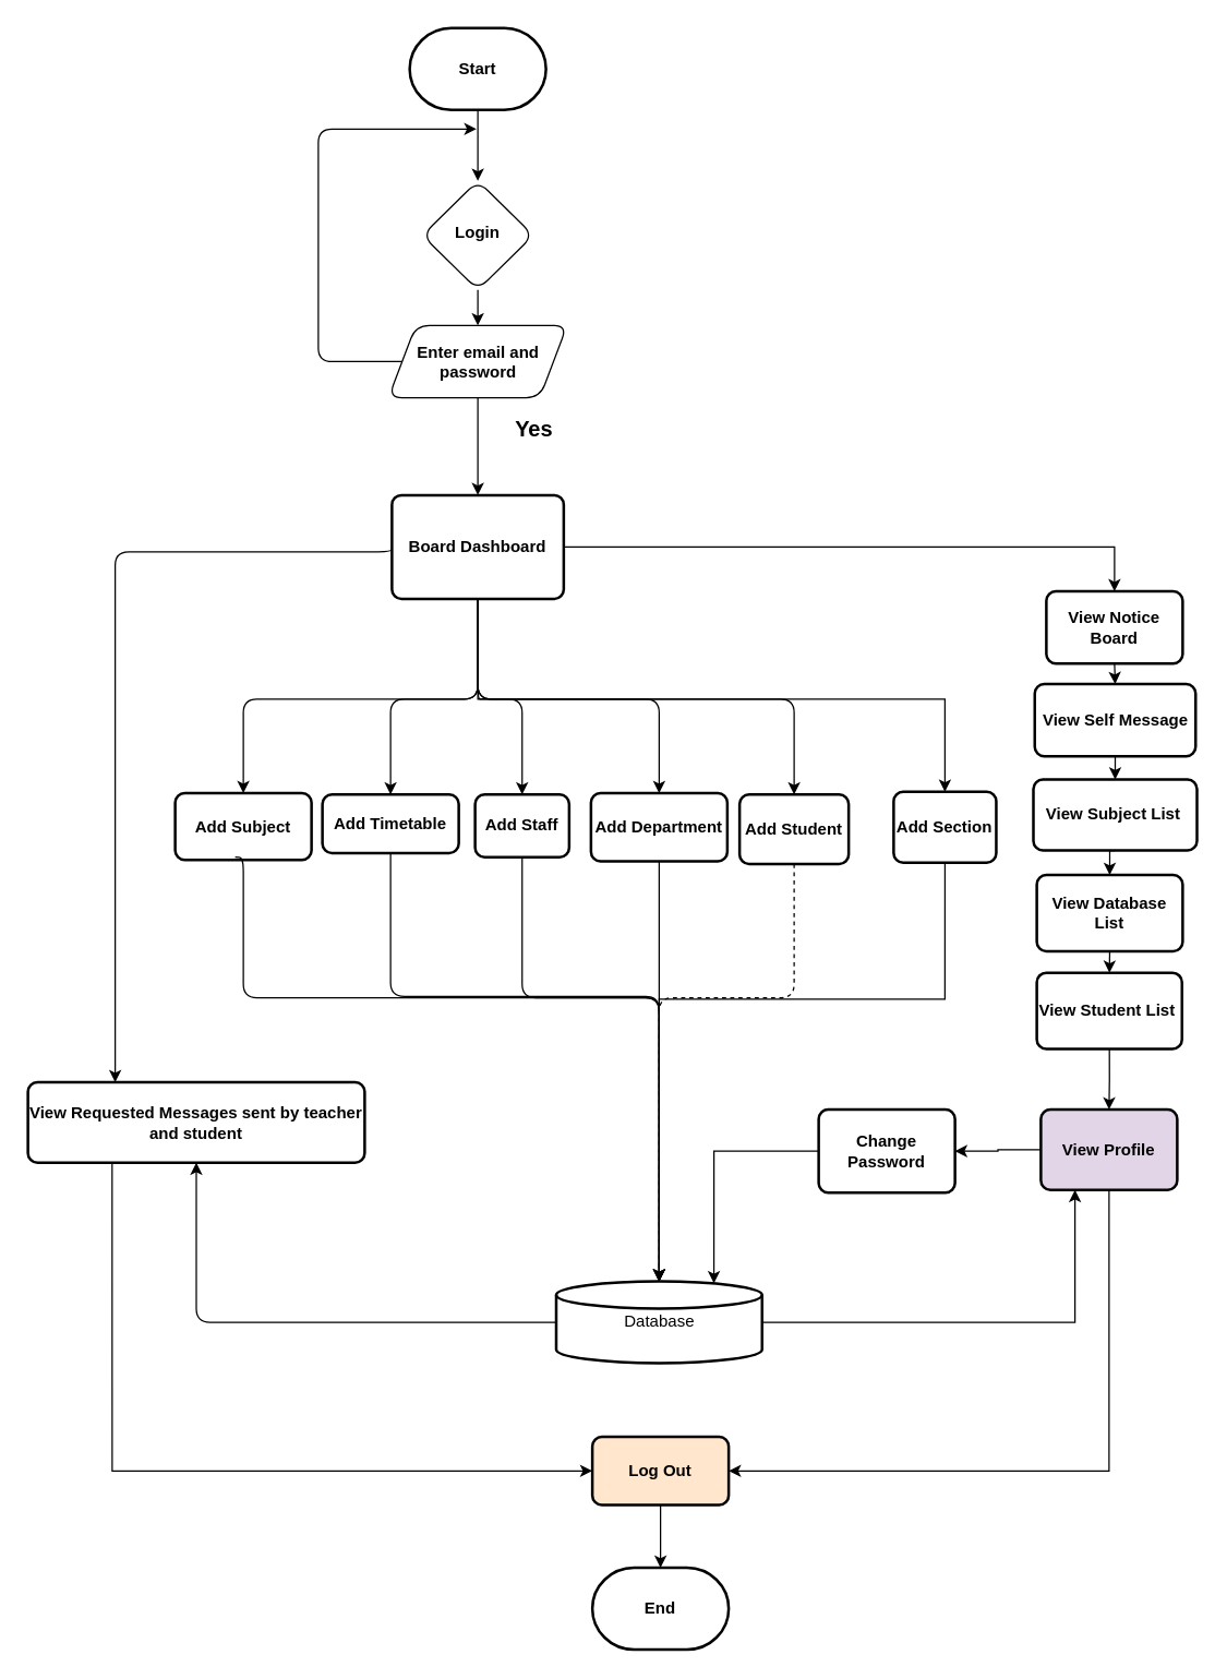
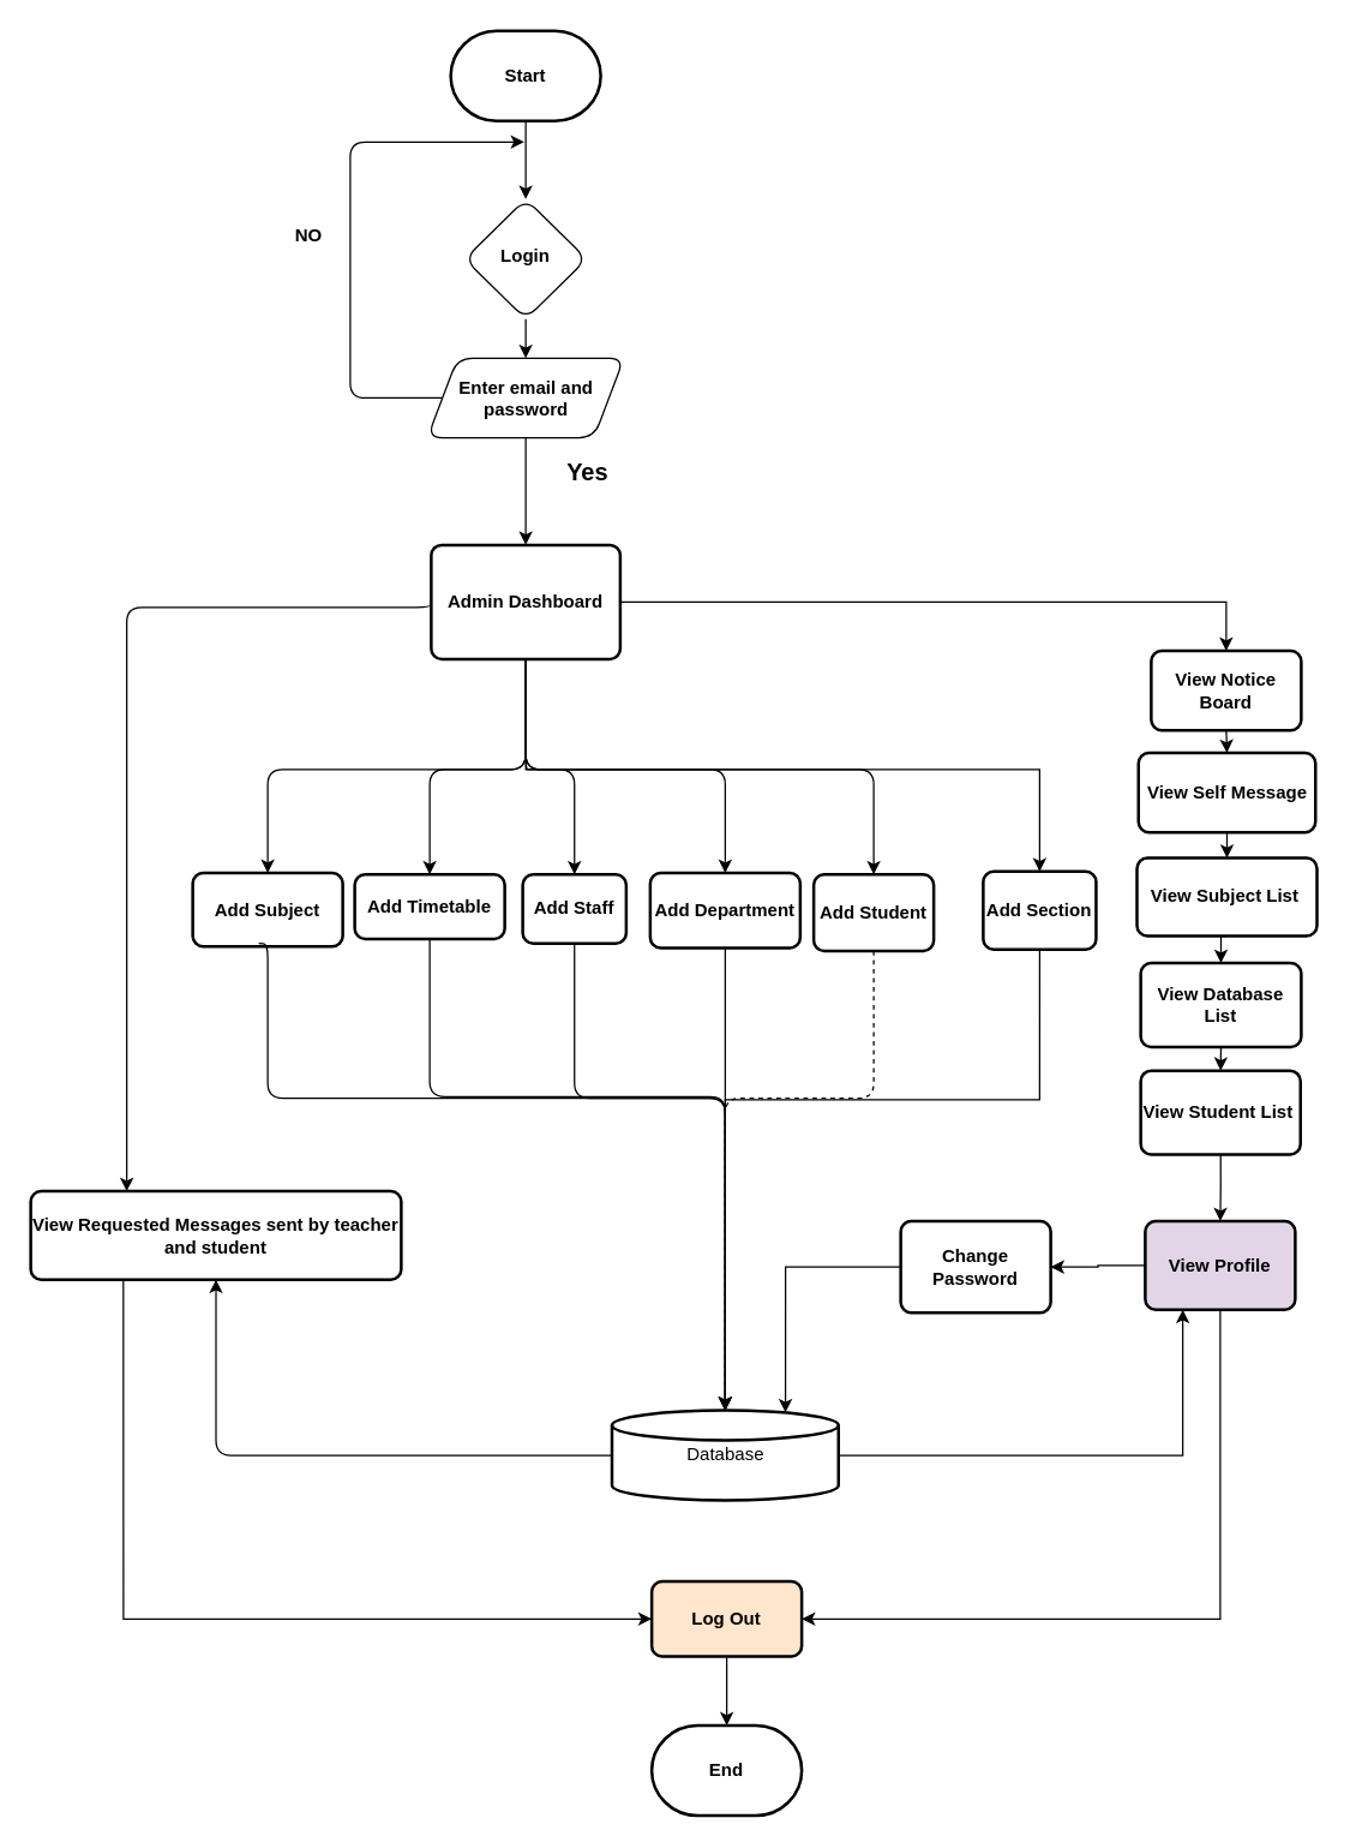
  <mxCell id="0" />
  <mxCell id="1" parent="0" />
  <mxCell id="2" value="&lt;b&gt;Start&lt;/b&gt;" style="strokeWidth=2;html=1;shape=mxgraph.flowchart.terminator;whiteSpace=wrap;labelBackgroundColor=none;rounded=1;" vertex="1" parent="1"><mxGeometry x="300" y="20" width="100" height="60" as="geometry" /></mxCell>
  <mxCell id="3" style="edgeStyle=elbowEdgeStyle;rounded=1;orthogonalLoop=1;jettySize=auto;html=1;exitX=0;exitY=0.5;exitDx=0;exitDy=0;labelBackgroundColor=none;fontColor=default;" edge="1" parent="1" source="9"><mxGeometry relative="1" as="geometry"><mxPoint x="349" y="94" as="targetPoint" /><Array as="points"><mxPoint x="233" y="165" /></Array><mxPoint x="293" y="221" as="sourcePoint" /></mxGeometry></mxCell>
  <mxCell id="4" style="edgeStyle=orthogonalEdgeStyle;rounded=1;orthogonalLoop=1;jettySize=auto;html=1;exitX=0.5;exitY=1;exitDx=0;exitDy=0;entryX=0.5;entryY=0;entryDx=0;entryDy=0;labelBackgroundColor=none;fontColor=default;" edge="1" parent="1" source="5" target="9"><mxGeometry relative="1" as="geometry" /></mxCell>
  <mxCell id="5" value="&lt;b&gt;Login&lt;/b&gt;" style="rhombus;whiteSpace=wrap;html=1;shadow=0;fontFamily=Helvetica;fontSize=12;align=center;strokeWidth=1;spacing=6;spacingTop=-4;labelBackgroundColor=none;rounded=1;" vertex="1" parent="1"><mxGeometry x="309.25" y="132" width="81.5" height="80" as="geometry" /></mxCell>
+ <mxCell id="6" value="&lt;b&gt;NO&lt;/b&gt;" style="text;html=1;align=center;verticalAlign=middle;resizable=0;points=[];autosize=1;strokeColor=none;fillColor=none;labelBackgroundColor=none;rounded=1;" vertex="1" parent="1"><mxGeometry x="185" y="142" width="40" height="30" as="geometry" /></mxCell>
  <mxCell id="7" value="&lt;b&gt;Yes&lt;/b&gt;" style="text;html=1;align=center;verticalAlign=middle;resizable=0;points=[];autosize=1;strokeColor=none;fillColor=none;fontSize=16;labelBackgroundColor=none;rounded=1;" vertex="1" parent="1"><mxGeometry x="365.5" y="299" width="50" height="30" as="geometry" /></mxCell>
  <mxCell id="8" style="edgeStyle=orthogonalEdgeStyle;rounded=0;orthogonalLoop=1;jettySize=auto;html=1;exitX=0.5;exitY=1;exitDx=0;exitDy=0;entryX=0.5;entryY=0;entryDx=0;entryDy=0;" edge="1" parent="1" source="9" target="34"><mxGeometry relative="1" as="geometry" /></mxCell>
  <mxCell id="9" value="&lt;b&gt;Enter email and password&lt;/b&gt;" style="shape=parallelogram;perimeter=parallelogramPerimeter;whiteSpace=wrap;html=1;fixedSize=1;labelBackgroundColor=none;rounded=1;" vertex="1" parent="1"><mxGeometry x="284.5" y="238" width="131" height="53" as="geometry" /></mxCell>
  <mxCell id="10" value="" style="endArrow=classic;html=1;rounded=1;exitX=0.5;exitY=1;exitDx=0;exitDy=0;exitPerimeter=0;entryX=0.5;entryY=0;entryDx=0;entryDy=0;labelBackgroundColor=none;fontColor=default;" edge="1" parent="1" source="2" target="5"><mxGeometry width="50" height="50" relative="1" as="geometry"><mxPoint x="473" y="144" as="sourcePoint" /><mxPoint x="523" y="94" as="targetPoint" /></mxGeometry></mxCell>
  <mxCell id="11" style="edgeStyle=orthogonalEdgeStyle;rounded=1;orthogonalLoop=1;jettySize=auto;html=1;exitX=0.5;exitY=1;exitDx=0;exitDy=0;labelBackgroundColor=none;fontColor=default;" edge="1" parent="1" source="34" target="14"><mxGeometry relative="1" as="geometry"><Array as="points"><mxPoint x="350" y="512" /><mxPoint x="178" y="512" /></Array></mxGeometry></mxCell>
  <mxCell id="12" style="edgeStyle=orthogonalEdgeStyle;rounded=0;orthogonalLoop=1;jettySize=auto;html=1;exitX=0.25;exitY=1;exitDx=0;exitDy=0;entryX=0;entryY=0.5;entryDx=0;entryDy=0;" edge="1" parent="1" source="13" target="51"><mxGeometry relative="1" as="geometry" /></mxCell>
  <mxCell id="13" value="&lt;div&gt;&lt;b&gt;View Requested Messages sent by teacher and student&lt;/b&gt;&lt;/div&gt;" style="rounded=1;whiteSpace=wrap;html=1;absoluteArcSize=1;arcSize=14;strokeWidth=2;labelBackgroundColor=none;" vertex="1" parent="1"><mxGeometry x="20" y="793" width="247" height="59" as="geometry" /></mxCell>
  <mxCell id="14" value="&lt;b&gt;Add Subject&lt;/b&gt;" style="rounded=1;whiteSpace=wrap;html=1;absoluteArcSize=1;arcSize=14;strokeWidth=2;labelBackgroundColor=none;" vertex="1" parent="1"><mxGeometry x="128" y="581" width="100" height="49" as="geometry" /></mxCell>
  <mxCell id="15" style="edgeStyle=orthogonalEdgeStyle;rounded=1;orthogonalLoop=1;jettySize=auto;html=1;exitX=0;exitY=0.5;exitDx=0;exitDy=0;exitPerimeter=0;entryX=0.5;entryY=1;entryDx=0;entryDy=0;labelBackgroundColor=none;fontColor=default;" edge="1" parent="1" source="17" target="13"><mxGeometry relative="1" as="geometry" /></mxCell>
  <mxCell id="16" style="edgeStyle=orthogonalEdgeStyle;rounded=0;orthogonalLoop=1;jettySize=auto;html=1;exitX=1;exitY=0.5;exitDx=0;exitDy=0;exitPerimeter=0;entryX=0.25;entryY=1;entryDx=0;entryDy=0;" edge="1" parent="1" source="17" target="39"><mxGeometry relative="1" as="geometry" /></mxCell>
  <mxCell id="17" value="Database" style="strokeWidth=2;html=1;shape=mxgraph.flowchart.database;whiteSpace=wrap;labelBackgroundColor=none;rounded=1;" vertex="1" parent="1"><mxGeometry x="407.5" y="939" width="151" height="60" as="geometry" /></mxCell>
  <mxCell id="18" value="&lt;b&gt;Add Department&lt;/b&gt;" style="rounded=1;whiteSpace=wrap;html=1;absoluteArcSize=1;arcSize=14;strokeWidth=2;labelBackgroundColor=none;" vertex="1" parent="1"><mxGeometry x="433" y="581" width="100" height="50" as="geometry" /></mxCell>
  <mxCell id="19" value="&lt;b&gt;Add Timetable&lt;/b&gt;" style="rounded=1;whiteSpace=wrap;html=1;absoluteArcSize=1;arcSize=14;strokeWidth=2;labelBackgroundColor=none;" vertex="1" parent="1"><mxGeometry x="236" y="582" width="100" height="43" as="geometry" /></mxCell>
  <mxCell id="20" value="&lt;b&gt;Add Student&lt;/b&gt;" style="rounded=1;whiteSpace=wrap;html=1;absoluteArcSize=1;arcSize=14;strokeWidth=2;labelBackgroundColor=none;" vertex="1" parent="1"><mxGeometry x="542" y="582" width="80" height="51" as="geometry" /></mxCell>
  <mxCell id="21" value="&lt;b&gt;Add Staff&lt;/b&gt;" style="rounded=1;whiteSpace=wrap;html=1;absoluteArcSize=1;arcSize=14;strokeWidth=2;labelBackgroundColor=none;" vertex="1" parent="1"><mxGeometry x="348" y="582" width="69" height="46" as="geometry" /></mxCell>
  <mxCell id="22" value="" style="endArrow=classic;html=1;rounded=1;entryX=0.5;entryY=0;entryDx=0;entryDy=0;exitX=0.5;exitY=1;exitDx=0;exitDy=0;edgeStyle=orthogonalEdgeStyle;labelBackgroundColor=none;fontColor=default;" edge="1" parent="1" source="34" target="20"><mxGeometry width="50" height="50" relative="1" as="geometry"><mxPoint x="578" y="528" as="sourcePoint" /><mxPoint x="628" y="478" as="targetPoint" /><Array as="points"><mxPoint x="353" y="512" /><mxPoint x="620" y="512" /></Array></mxGeometry></mxCell>
  <mxCell id="23" value="" style="endArrow=classic;html=1;rounded=1;entryX=0.5;entryY=0;entryDx=0;entryDy=0;exitX=0.5;exitY=1;exitDx=0;exitDy=0;edgeStyle=orthogonalEdgeStyle;labelBackgroundColor=none;fontColor=default;" edge="1" parent="1" source="34" target="19"><mxGeometry width="50" height="50" relative="1" as="geometry"><mxPoint x="190" y="495" as="sourcePoint" /><mxPoint x="240" y="445" as="targetPoint" /><Array as="points"><mxPoint x="350" y="512" /><mxPoint x="286" y="512" /></Array></mxGeometry></mxCell>
  <mxCell id="24" value="" style="endArrow=classic;html=1;rounded=1;entryX=0.5;entryY=0;entryDx=0;entryDy=0;exitX=0.5;exitY=1;exitDx=0;exitDy=0;edgeStyle=orthogonalEdgeStyle;labelBackgroundColor=none;fontColor=default;" edge="1" parent="1" source="34" target="21"><mxGeometry width="50" height="50" relative="1" as="geometry"><mxPoint x="159" y="523" as="sourcePoint" /><mxPoint x="209" y="473" as="targetPoint" /><Array as="points"><mxPoint x="350" y="512" /><mxPoint x="383" y="512" /></Array></mxGeometry></mxCell>
  <mxCell id="25" value="" style="endArrow=classic;html=1;rounded=1;entryX=0.5;entryY=0;entryDx=0;entryDy=0;exitX=0.5;exitY=1;exitDx=0;exitDy=0;edgeStyle=orthogonalEdgeStyle;labelBackgroundColor=none;fontColor=default;" edge="1" parent="1" source="34" target="18"><mxGeometry width="50" height="50" relative="1" as="geometry"><mxPoint x="106" y="496" as="sourcePoint" /><mxPoint x="156" y="446" as="targetPoint" /><Array as="points"><mxPoint x="350" y="512" /><mxPoint x="483" y="512" /></Array></mxGeometry></mxCell>
  <mxCell id="26" value="" style="endArrow=classic;html=1;rounded=1;exitX=0.44;exitY=0.959;exitDx=0;exitDy=0;exitPerimeter=0;entryX=0.5;entryY=0;entryDx=0;entryDy=0;entryPerimeter=0;edgeStyle=orthogonalEdgeStyle;labelBackgroundColor=none;fontColor=default;" edge="1" parent="1" source="14" target="17"><mxGeometry width="50" height="50" relative="1" as="geometry"><mxPoint x="159" y="734" as="sourcePoint" /><mxPoint x="209" y="684" as="targetPoint" /><Array as="points"><mxPoint x="178" y="628" /><mxPoint x="178" y="731" /><mxPoint x="483" y="731" /></Array></mxGeometry></mxCell>
  <mxCell id="27" style="rounded=1;orthogonalLoop=1;jettySize=auto;html=1;exitX=0.5;exitY=1;exitDx=0;exitDy=0;entryX=0.5;entryY=0;entryDx=0;entryDy=0;entryPerimeter=0;labelBackgroundColor=none;fontColor=default;" edge="1" parent="1" source="18" target="17"><mxGeometry relative="1" as="geometry" /></mxCell>
  <mxCell id="28" style="edgeStyle=orthogonalEdgeStyle;rounded=1;orthogonalLoop=1;jettySize=auto;html=1;exitX=0.5;exitY=1;exitDx=0;exitDy=0;entryX=0.5;entryY=0;entryDx=0;entryDy=0;entryPerimeter=0;labelBackgroundColor=none;fontColor=default;" edge="1" parent="1" source="19" target="17"><mxGeometry relative="1" as="geometry"><Array as="points"><mxPoint x="286" y="730" /><mxPoint x="483" y="730" /></Array></mxGeometry></mxCell>
  <mxCell id="29" style="edgeStyle=orthogonalEdgeStyle;rounded=1;orthogonalLoop=1;jettySize=auto;html=1;exitX=0.5;exitY=1;exitDx=0;exitDy=0;entryX=0.5;entryY=0;entryDx=0;entryDy=0;entryPerimeter=0;labelBackgroundColor=none;fontColor=default;" edge="1" parent="1" source="21" target="17"><mxGeometry relative="1" as="geometry"><Array as="points"><mxPoint x="383" y="731" /><mxPoint x="483" y="731" /></Array></mxGeometry></mxCell>
  <mxCell id="30" style="edgeStyle=orthogonalEdgeStyle;rounded=1;orthogonalLoop=1;jettySize=auto;html=1;exitX=0.5;exitY=1;exitDx=0;exitDy=0;entryX=0.5;entryY=0;entryDx=0;entryDy=0;entryPerimeter=0;labelBackgroundColor=none;fontColor=default;dashed=1;" edge="1" parent="1" source="20" target="17"><mxGeometry relative="1" as="geometry"><Array as="points"><mxPoint x="582" y="731" /><mxPoint x="483" y="731" /></Array></mxGeometry></mxCell>
  <mxCell id="31" style="edgeStyle=orthogonalEdgeStyle;rounded=1;orthogonalLoop=1;jettySize=auto;html=1;exitX=0;exitY=0.5;exitDx=0;exitDy=0;labelBackgroundColor=none;fontColor=default;" edge="1" parent="1" source="34" target="13"><mxGeometry relative="1" as="geometry"><Array as="points"><mxPoint x="287" y="404" /><mxPoint x="84" y="404" /></Array></mxGeometry></mxCell>
  <mxCell id="32" style="edgeStyle=orthogonalEdgeStyle;rounded=0;orthogonalLoop=1;jettySize=auto;html=1;exitX=0.5;exitY=1;exitDx=0;exitDy=0;entryX=0.5;entryY=0;entryDx=0;entryDy=0;" edge="1" parent="1" source="34" target="35"><mxGeometry relative="1" as="geometry"><Array as="points"><mxPoint x="350" y="512" /><mxPoint x="693" y="512" /></Array></mxGeometry></mxCell>
  <mxCell id="33" style="edgeStyle=orthogonalEdgeStyle;rounded=0;orthogonalLoop=1;jettySize=auto;html=1;exitX=1;exitY=0.5;exitDx=0;exitDy=0;entryX=0.5;entryY=0;entryDx=0;entryDy=0;" edge="1" parent="1" source="34" target="42"><mxGeometry relative="1" as="geometry" /></mxCell>
- <mxCell id="34" value="&lt;b&gt;Board Dashboard&lt;/b&gt;" style="rounded=1;whiteSpace=wrap;html=1;absoluteArcSize=1;arcSize=14;strokeWidth=2;labelBackgroundColor=none;" vertex="1" parent="1"><mxGeometry x="287" y="362.5" width="126" height="76" as="geometry" /></mxCell>
+ <mxCell id="34" value="&lt;b&gt;Admin Dashboard&lt;/b&gt;" style="rounded=1;whiteSpace=wrap;html=1;absoluteArcSize=1;arcSize=14;strokeWidth=2;labelBackgroundColor=none;" vertex="1" parent="1"><mxGeometry x="287" y="362.5" width="126" height="76" as="geometry" /></mxCell>
  <mxCell id="35" value="&lt;b&gt;Add Section&lt;/b&gt;" style="rounded=1;whiteSpace=wrap;html=1;absoluteArcSize=1;arcSize=14;strokeWidth=2;labelBackgroundColor=none;" vertex="1" parent="1"><mxGeometry x="655" y="580" width="75.25" height="52" as="geometry" /></mxCell>
  <mxCell id="36" style="edgeStyle=orthogonalEdgeStyle;rounded=0;orthogonalLoop=1;jettySize=auto;html=1;exitX=0.5;exitY=1;exitDx=0;exitDy=0;entryX=0.5;entryY=0;entryDx=0;entryDy=0;entryPerimeter=0;" edge="1" parent="1" source="35" target="17"><mxGeometry relative="1" as="geometry"><Array as="points"><mxPoint x="693" y="732" /><mxPoint x="483" y="732" /></Array></mxGeometry></mxCell>
  <mxCell id="37" style="edgeStyle=orthogonalEdgeStyle;rounded=0;orthogonalLoop=1;jettySize=auto;html=1;exitX=0;exitY=0.5;exitDx=0;exitDy=0;entryX=1;entryY=0.5;entryDx=0;entryDy=0;" edge="1" parent="1" source="39" target="40"><mxGeometry relative="1" as="geometry" /></mxCell>
  <mxCell id="38" style="edgeStyle=orthogonalEdgeStyle;rounded=0;orthogonalLoop=1;jettySize=auto;html=1;exitX=0.5;exitY=1;exitDx=0;exitDy=0;entryX=1;entryY=0.5;entryDx=0;entryDy=0;" edge="1" parent="1" source="39" target="51"><mxGeometry relative="1" as="geometry" /></mxCell>
  <mxCell id="39" value="&lt;b&gt;View Profile&lt;/b&gt;" style="rounded=1;whiteSpace=wrap;html=1;absoluteArcSize=1;arcSize=14;strokeWidth=2;fillColor=#e1d5e7;" vertex="1" parent="1"><mxGeometry x="763" y="813" width="100" height="59" as="geometry" /></mxCell>
  <mxCell id="40" value="&lt;b&gt;Change Password&lt;/b&gt;" style="rounded=1;whiteSpace=wrap;html=1;absoluteArcSize=1;arcSize=14;strokeWidth=2;" vertex="1" parent="1"><mxGeometry x="600" y="813" width="100" height="61" as="geometry" /></mxCell>
  <mxCell id="41" style="edgeStyle=orthogonalEdgeStyle;rounded=0;orthogonalLoop=1;jettySize=auto;html=1;exitX=0.5;exitY=1;exitDx=0;exitDy=0;entryX=0.5;entryY=0;entryDx=0;entryDy=0;" edge="1" parent="1" source="42" target="50"><mxGeometry relative="1" as="geometry" /></mxCell>
  <mxCell id="42" value="&lt;b&gt;View &lt;/b&gt;&lt;b style=&quot;background-color: initial;&quot;&gt;Notice Board&lt;/b&gt;" style="rounded=1;whiteSpace=wrap;html=1;absoluteArcSize=1;arcSize=14;strokeWidth=2;labelBackgroundColor=none;" vertex="1" parent="1"><mxGeometry x="767" y="433" width="100" height="53" as="geometry" /></mxCell>
  <mxCell id="43" style="edgeStyle=orthogonalEdgeStyle;rounded=0;orthogonalLoop=1;jettySize=auto;html=1;exitX=0.5;exitY=1;exitDx=0;exitDy=0;entryX=0.5;entryY=0;entryDx=0;entryDy=0;" edge="1" parent="1" source="44" target="39"><mxGeometry relative="1" as="geometry" /></mxCell>
  <mxCell id="44" value="&lt;b&gt;View Student List&amp;nbsp;&lt;/b&gt;" style="rounded=1;whiteSpace=wrap;html=1;absoluteArcSize=1;arcSize=14;strokeWidth=2;labelBackgroundColor=none;" vertex="1" parent="1"><mxGeometry x="760" y="712.75" width="106.5" height="55.75" as="geometry" /></mxCell>
  <mxCell id="45" style="edgeStyle=orthogonalEdgeStyle;rounded=0;orthogonalLoop=1;jettySize=auto;html=1;exitX=0.5;exitY=1;exitDx=0;exitDy=0;entryX=0.5;entryY=0;entryDx=0;entryDy=0;" edge="1" parent="1" source="46" target="44"><mxGeometry relative="1" as="geometry" /></mxCell>
  <mxCell id="46" value="&lt;b&gt;View Database List&lt;/b&gt;" style="rounded=1;whiteSpace=wrap;html=1;absoluteArcSize=1;arcSize=14;strokeWidth=2;labelBackgroundColor=none;" vertex="1" parent="1"><mxGeometry x="760" y="641" width="107" height="56" as="geometry" /></mxCell>
  <mxCell id="47" style="edgeStyle=orthogonalEdgeStyle;rounded=0;orthogonalLoop=1;jettySize=auto;html=1;exitX=0.5;exitY=1;exitDx=0;exitDy=0;entryX=0.5;entryY=0;entryDx=0;entryDy=0;" edge="1" parent="1" source="48" target="46"><mxGeometry relative="1" as="geometry" /></mxCell>
  <mxCell id="48" value="&lt;b&gt;View Subject List&amp;nbsp;&lt;/b&gt;" style="rounded=1;whiteSpace=wrap;html=1;absoluteArcSize=1;arcSize=14;strokeWidth=2;labelBackgroundColor=none;" vertex="1" parent="1"><mxGeometry x="757.5" y="571" width="120" height="52" as="geometry" /></mxCell>
  <mxCell id="49" style="edgeStyle=orthogonalEdgeStyle;rounded=0;orthogonalLoop=1;jettySize=auto;html=1;exitX=0.5;exitY=1;exitDx=0;exitDy=0;entryX=0.5;entryY=0;entryDx=0;entryDy=0;" edge="1" parent="1" source="50" target="48"><mxGeometry relative="1" as="geometry" /></mxCell>
  <mxCell id="50" value="&lt;b&gt;View Self Message&lt;/b&gt;" style="rounded=1;whiteSpace=wrap;html=1;absoluteArcSize=1;arcSize=14;strokeWidth=2;labelBackgroundColor=none;" vertex="1" parent="1"><mxGeometry x="758.5" y="501" width="118" height="53" as="geometry" /></mxCell>
  <mxCell id="51" value="&lt;b&gt;Log Out&lt;/b&gt;" style="rounded=1;whiteSpace=wrap;html=1;absoluteArcSize=1;arcSize=14;strokeWidth=2;fillColor=#ffe6cc;" vertex="1" parent="1"><mxGeometry x="434" y="1053" width="100" height="50" as="geometry" /></mxCell>
  <mxCell id="52" value="&lt;b&gt;End&lt;/b&gt;" style="strokeWidth=2;html=1;shape=mxgraph.flowchart.terminator;whiteSpace=wrap;labelBackgroundColor=none;rounded=1;" vertex="1" parent="1"><mxGeometry x="434" y="1149" width="100" height="60" as="geometry" /></mxCell>
  <mxCell id="53" style="edgeStyle=orthogonalEdgeStyle;rounded=0;orthogonalLoop=1;jettySize=auto;html=1;exitX=0.5;exitY=1;exitDx=0;exitDy=0;entryX=0.5;entryY=0;entryDx=0;entryDy=0;entryPerimeter=0;" edge="1" parent="1" source="51" target="52"><mxGeometry relative="1" as="geometry" /></mxCell>
  <mxCell id="54" style="edgeStyle=orthogonalEdgeStyle;rounded=0;orthogonalLoop=1;jettySize=auto;html=1;exitX=0;exitY=0.5;exitDx=0;exitDy=0;entryX=0.766;entryY=0.025;entryDx=0;entryDy=0;entryPerimeter=0;" edge="1" parent="1" source="40" target="17"><mxGeometry relative="1" as="geometry" /></mxCell>
